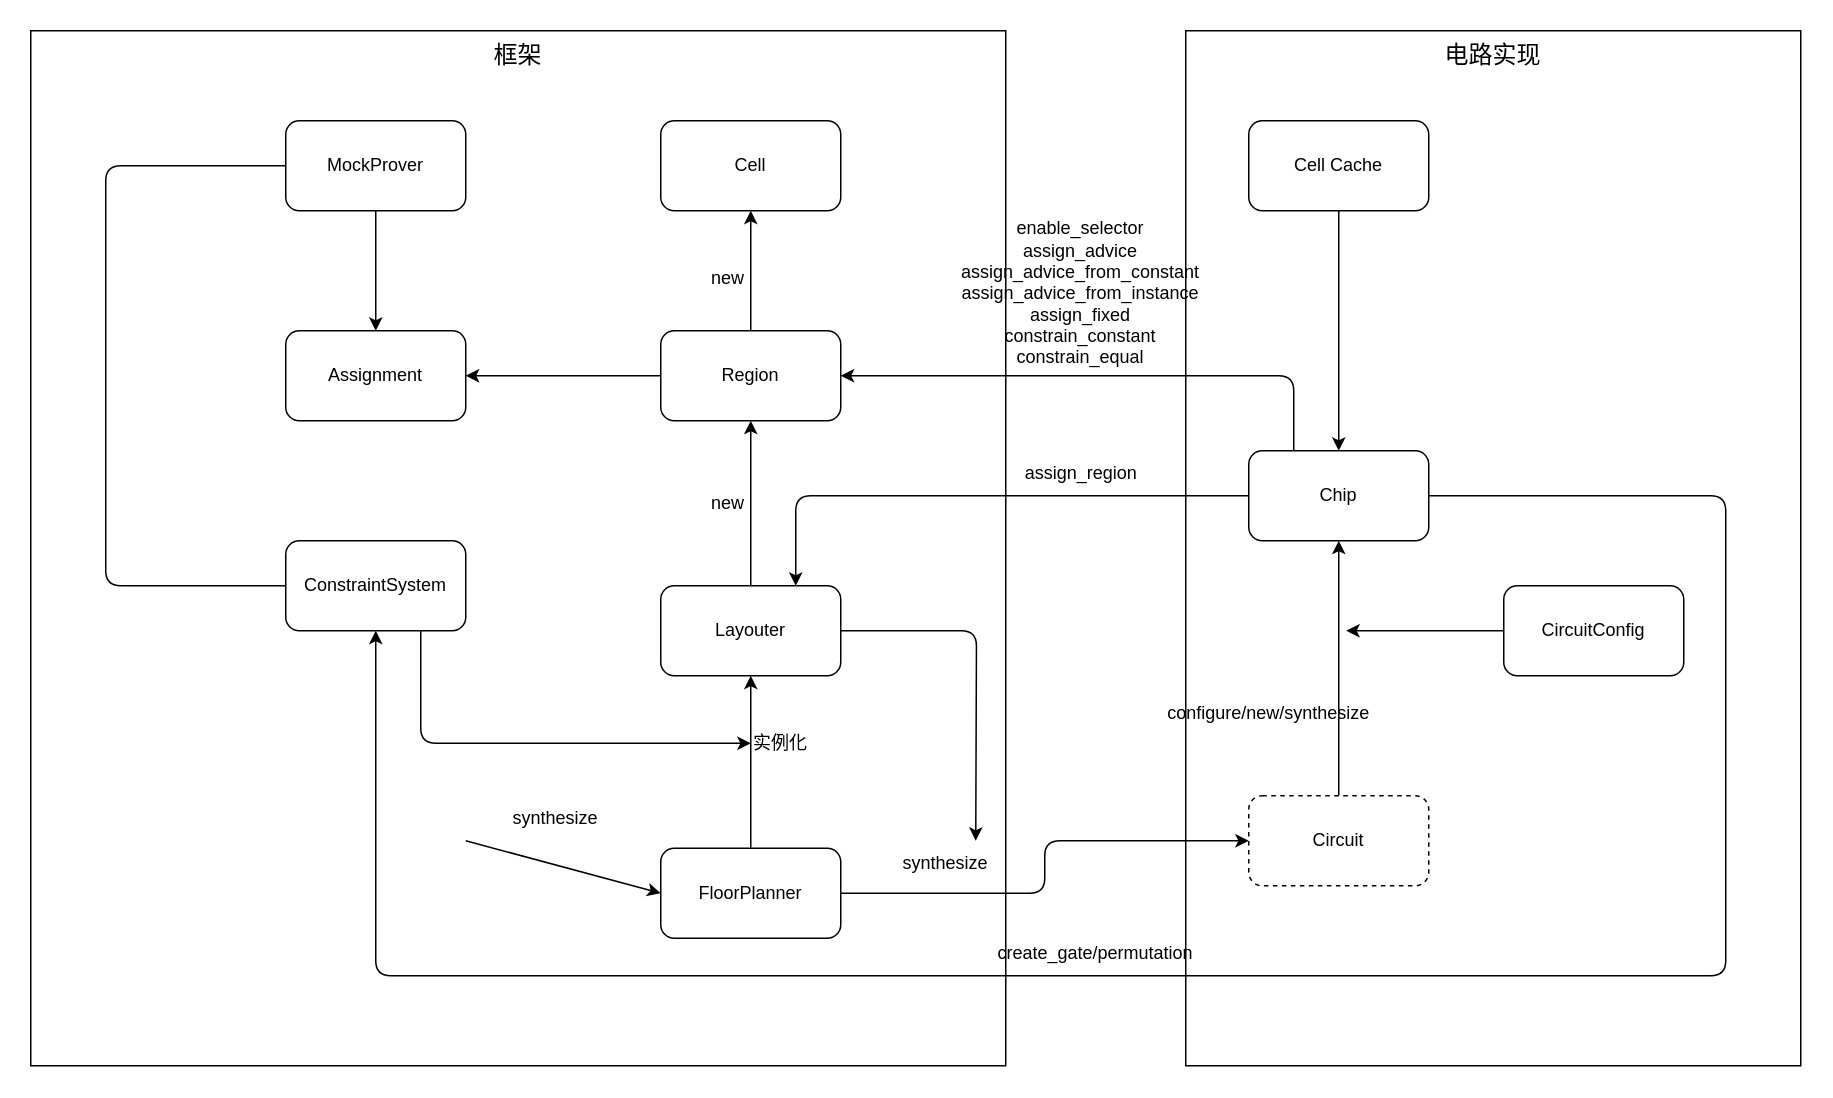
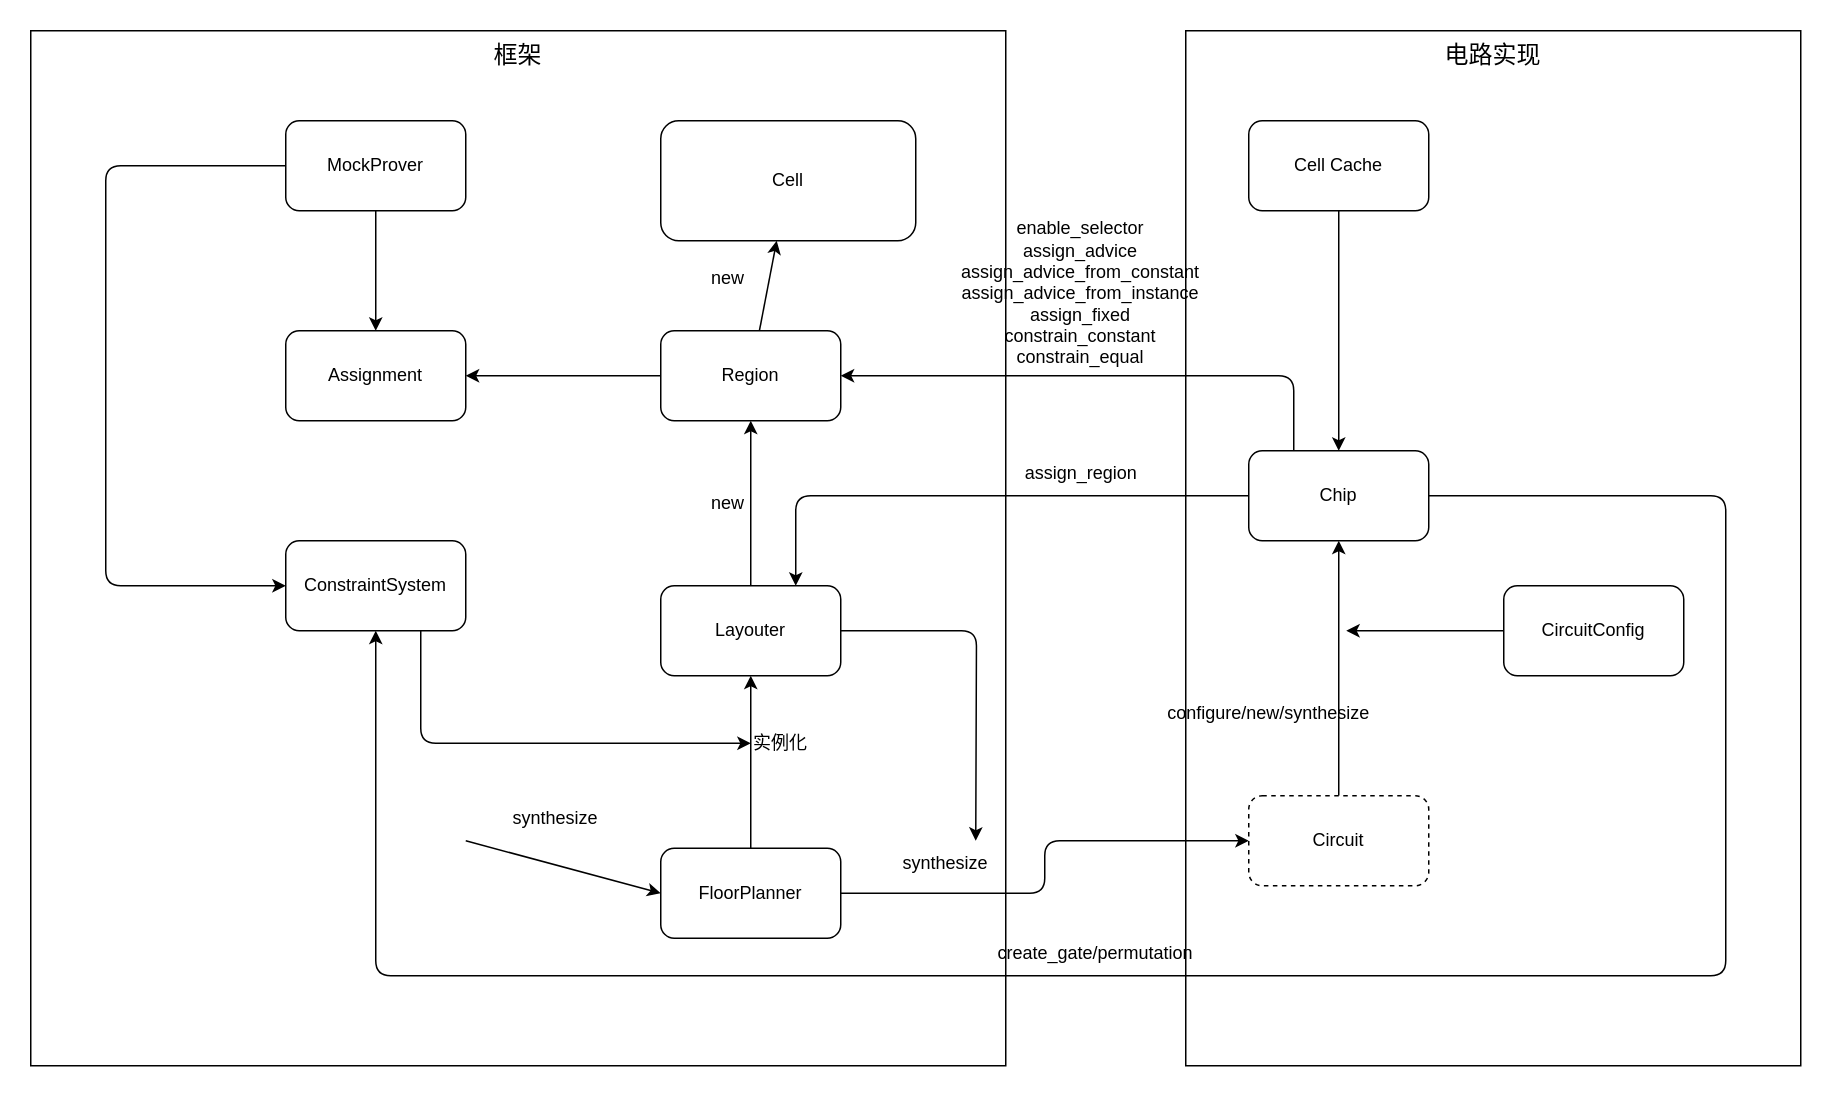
  <mxCell id="0" />
  <mxCell id="1" parent="0" />
  <mxCell id="2" value="&lt;font style=&quot;font-size: 16px;&quot;&gt;电路实现&lt;/font&gt;" style="rounded=0;whiteSpace=wrap;html=1;verticalAlign=top;" vertex="1" parent="1"><mxGeometry x="790" y="20" width="410" height="690" as="geometry" /></mxCell>
  <mxCell id="3" value="&lt;font style=&quot;font-size: 16px;&quot;&gt;框架&lt;/font&gt;" style="rounded=0;whiteSpace=wrap;html=1;verticalAlign=top;" vertex="1" parent="1"><mxGeometry x="20" y="20" width="650" height="690" as="geometry" /></mxCell>
  <mxCell id="4" value="" style="edgeStyle=none;html=1;" edge="1" parent="1" source="6" target="8"><mxGeometry relative="1" as="geometry" /></mxCell>
- <mxCell id="5" value="" style="edgeStyle=orthogonalEdgeStyle;html=1;entryX=0;entryY=0.5;entryDx=0;entryDy=0;endArrow=none;" edge="1" parent="1" source="6" target="10"><mxGeometry relative="1" as="geometry"><Array as="points"><mxPoint x="70" y="110" /><mxPoint x="70" y="390" /></Array></mxGeometry></mxCell>
+ <mxCell id="5" value="" style="edgeStyle=orthogonalEdgeStyle;html=1;entryX=0;entryY=0.5;entryDx=0;entryDy=0;" edge="1" parent="1" source="6" target="10"><mxGeometry relative="1" as="geometry"><Array as="points"><mxPoint x="70" y="110" /><mxPoint x="70" y="390" /></Array></mxGeometry></mxCell>
  <mxCell id="6" value="MockProver" style="rounded=1;whiteSpace=wrap;html=1;" vertex="1" parent="1"><mxGeometry x="190" y="80" width="120" height="60" as="geometry" /></mxCell>
  <mxCell id="7" value="" style="html=1;exitX=0;exitY=0.5;exitDx=0;exitDy=0;entryX=1;entryY=0.5;entryDx=0;entryDy=0;" edge="1" parent="1" source="12" target="8"><mxGeometry relative="1" as="geometry"><mxPoint x="490" y="100" as="targetPoint" /></mxGeometry></mxCell>
  <mxCell id="8" value="Assignment" style="whiteSpace=wrap;html=1;rounded=1;" vertex="1" parent="1"><mxGeometry x="190" y="220" width="120" height="60" as="geometry" /></mxCell>
  <mxCell id="9" value="" style="edgeStyle=orthogonalEdgeStyle;html=1;entryX=0;entryY=0.5;entryDx=0;entryDy=0;exitX=0.75;exitY=1;exitDx=0;exitDy=0;" edge="1" parent="1" source="10" target="32"><mxGeometry relative="1" as="geometry"><Array as="points"><mxPoint x="280" y="495" /></Array></mxGeometry></mxCell>
  <mxCell id="10" value="ConstraintSystem" style="whiteSpace=wrap;html=1;rounded=1;" vertex="1" parent="1"><mxGeometry x="190" y="360" width="120" height="60" as="geometry" /></mxCell>
  <mxCell id="11" value="" style="edgeStyle=none;html=1;" edge="1" parent="1" source="12" target="19"><mxGeometry relative="1" as="geometry" /></mxCell>
  <mxCell id="12" value="Region" style="whiteSpace=wrap;html=1;rounded=1;" vertex="1" parent="1"><mxGeometry x="440" y="220" width="120" height="60" as="geometry" /></mxCell>
  <mxCell id="13" value="" style="edgeStyle=none;html=1;" edge="1" parent="1" source="15" target="18"><mxGeometry relative="1" as="geometry" /></mxCell>
  <mxCell id="14" value="" style="edgeStyle=orthogonalEdgeStyle;html=1;" edge="1" parent="1" source="15" target="26"><mxGeometry relative="1" as="geometry" /></mxCell>
  <mxCell id="15" value="FloorPlanner" style="whiteSpace=wrap;html=1;rounded=1;" vertex="1" parent="1"><mxGeometry x="440" y="565" width="120" height="60" as="geometry" /></mxCell>
  <mxCell id="16" value="" style="edgeStyle=none;html=1;" edge="1" parent="1" source="18" target="12"><mxGeometry relative="1" as="geometry" /></mxCell>
  <mxCell id="17" value="" style="edgeStyle=orthogonalEdgeStyle;html=1;startArrow=none;startFill=0;endArrow=classic;endFill=1;" edge="1" parent="1" source="18"><mxGeometry relative="1" as="geometry"><mxPoint x="650" y="560" as="targetPoint" /></mxGeometry></mxCell>
  <mxCell id="18" value="Layouter" style="whiteSpace=wrap;html=1;rounded=1;" vertex="1" parent="1"><mxGeometry x="440" y="390" width="120" height="60" as="geometry" /></mxCell>
- <mxCell id="19" value="Cell" style="whiteSpace=wrap;html=1;rounded=1;" vertex="1" parent="1"><mxGeometry x="440" y="80" width="120" height="60" as="geometry" /></mxCell>
+ <mxCell id="19" value="Cell" style="whiteSpace=wrap;html=1;rounded=1;" vertex="1" parent="1"><mxGeometry x="440" y="80" width="170" height="80" as="geometry" /></mxCell>
  <mxCell id="20" value="" style="edgeStyle=none;html=1;" edge="1" parent="1" source="21" target="25"><mxGeometry relative="1" as="geometry" /></mxCell>
  <mxCell id="21" value="Cell Cache" style="whiteSpace=wrap;html=1;rounded=1;" vertex="1" parent="1"><mxGeometry x="832" y="80" width="120" height="60" as="geometry" /></mxCell>
  <mxCell id="22" value="" style="edgeStyle=none;html=1;entryX=0.5;entryY=1;entryDx=0;entryDy=0;exitX=0.5;exitY=0;exitDx=0;exitDy=0;" edge="1" parent="1" source="26" target="25"><mxGeometry relative="1" as="geometry"><mxPoint x="1022" y="470" as="sourcePoint" /><mxPoint x="952" y="490" as="targetPoint" /></mxGeometry></mxCell>
  <mxCell id="23" value="" style="edgeStyle=orthogonalEdgeStyle;html=1;startArrow=none;startFill=0;endArrow=classic;endFill=1;entryX=1;entryY=0.5;entryDx=0;entryDy=0;exitX=0.25;exitY=0;exitDx=0;exitDy=0;" edge="1" parent="1" source="25" target="12"><mxGeometry relative="1" as="geometry" /></mxCell>
  <mxCell id="24" value="" style="edgeStyle=orthogonalEdgeStyle;html=1;fontSize=16;startArrow=none;startFill=0;endArrow=classic;endFill=1;entryX=0.5;entryY=1;entryDx=0;entryDy=0;" edge="1" parent="1" source="25" target="10"><mxGeometry relative="1" as="geometry"><Array as="points"><mxPoint x="1150" y="330" /><mxPoint x="1150" y="650" /><mxPoint x="250" y="650" /></Array></mxGeometry></mxCell>
  <mxCell id="25" value="Chip" style="whiteSpace=wrap;html=1;rounded=1;" vertex="1" parent="1"><mxGeometry x="832" y="300" width="120" height="60" as="geometry" /></mxCell>
  <mxCell id="26" value="Circuit" style="whiteSpace=wrap;html=1;rounded=1;dashed=1;" vertex="1" parent="1"><mxGeometry x="832" y="530" width="120" height="60" as="geometry" /></mxCell>
  <mxCell id="27" value="" style="html=1;exitX=0;exitY=0.5;exitDx=0;exitDy=0;" edge="1" parent="1" source="28"><mxGeometry relative="1" as="geometry"><mxPoint x="942" y="730" as="sourcePoint" /><mxPoint x="897" y="420" as="targetPoint" /></mxGeometry></mxCell>
  <mxCell id="28" value="CircuitConfig" style="rounded=1;whiteSpace=wrap;html=1;" vertex="1" parent="1"><mxGeometry x="1002" y="390" width="120" height="60" as="geometry" /></mxCell>
  <mxCell id="29" value="" style="edgeStyle=none;html=1;entryX=0;entryY=0.5;entryDx=0;entryDy=0;" edge="1" parent="1" target="15"><mxGeometry relative="1" as="geometry"><mxPoint x="310" y="560" as="sourcePoint" /><mxPoint x="260" y="500" as="targetPoint" /></mxGeometry></mxCell>
  <mxCell id="30" value="synthesize" style="text;html=1;strokeColor=none;fillColor=none;align=center;verticalAlign=middle;whiteSpace=wrap;rounded=0;" vertex="1" parent="1"><mxGeometry x="340" y="530" width="60" height="30" as="geometry" /></mxCell>
  <mxCell id="31" value="synthesize" style="text;html=1;strokeColor=none;fillColor=none;align=center;verticalAlign=middle;whiteSpace=wrap;rounded=0;" vertex="1" parent="1"><mxGeometry x="600" y="560" width="60" height="30" as="geometry" /></mxCell>
  <mxCell id="32" value="实例化" style="text;html=1;strokeColor=none;fillColor=none;align=center;verticalAlign=middle;whiteSpace=wrap;rounded=0;" vertex="1" parent="1"><mxGeometry x="500" y="480" width="40" height="30" as="geometry" /></mxCell>
  <mxCell id="33" value="new" style="text;html=1;strokeColor=none;fillColor=none;align=center;verticalAlign=middle;whiteSpace=wrap;rounded=0;" vertex="1" parent="1"><mxGeometry x="470" y="320" width="30" height="30" as="geometry" /></mxCell>
  <mxCell id="34" value="new" style="text;html=1;strokeColor=none;fillColor=none;align=center;verticalAlign=middle;whiteSpace=wrap;rounded=0;" vertex="1" parent="1"><mxGeometry x="470" y="170" width="30" height="30" as="geometry" /></mxCell>
  <mxCell id="35" value="configure/new/synthesize" style="text;html=1;strokeColor=none;fillColor=none;align=center;verticalAlign=middle;whiteSpace=wrap;rounded=0;" vertex="1" parent="1"><mxGeometry x="798" y="460" width="95" height="30" as="geometry" /></mxCell>
  <mxCell id="36" value="" style="edgeStyle=orthogonalEdgeStyle;html=1;startArrow=none;startFill=0;endArrow=classic;endFill=1;entryX=0.75;entryY=0;entryDx=0;entryDy=0;exitX=0;exitY=0.5;exitDx=0;exitDy=0;" edge="1" parent="1" source="25" target="18"><mxGeometry relative="1" as="geometry"><mxPoint x="700" y="330" as="sourcePoint" /><mxPoint x="570" y="260" as="targetPoint" /></mxGeometry></mxCell>
  <mxCell id="37" value="assign_region" style="text;html=1;strokeColor=none;fillColor=none;align=center;verticalAlign=middle;whiteSpace=wrap;rounded=0;" vertex="1" parent="1"><mxGeometry x="673" y="300" width="95" height="30" as="geometry" /></mxCell>
  <mxCell id="38" value="&lt;div&gt;enable_selector&lt;/div&gt;&lt;div&gt;assign_advice&lt;/div&gt;&lt;div&gt;assign_advice_from_constant&lt;/div&gt;&lt;div&gt;assign_advice_from_instance&lt;/div&gt;&lt;div&gt;assign_fixed&lt;/div&gt;&lt;div&gt;constrain_constant&lt;/div&gt;&lt;div&gt;constrain_equal&lt;/div&gt;" style="text;html=1;strokeColor=none;fillColor=none;align=center;verticalAlign=middle;whiteSpace=wrap;rounded=0;" vertex="1" parent="1"><mxGeometry x="635" y="140" width="170" height="110" as="geometry" /></mxCell>
  <mxCell id="39" value="create_gate/permutation" style="text;html=1;strokeColor=none;fillColor=none;align=center;verticalAlign=middle;whiteSpace=wrap;rounded=0;" vertex="1" parent="1"><mxGeometry x="655" y="620" width="150" height="30" as="geometry" /></mxCell>
